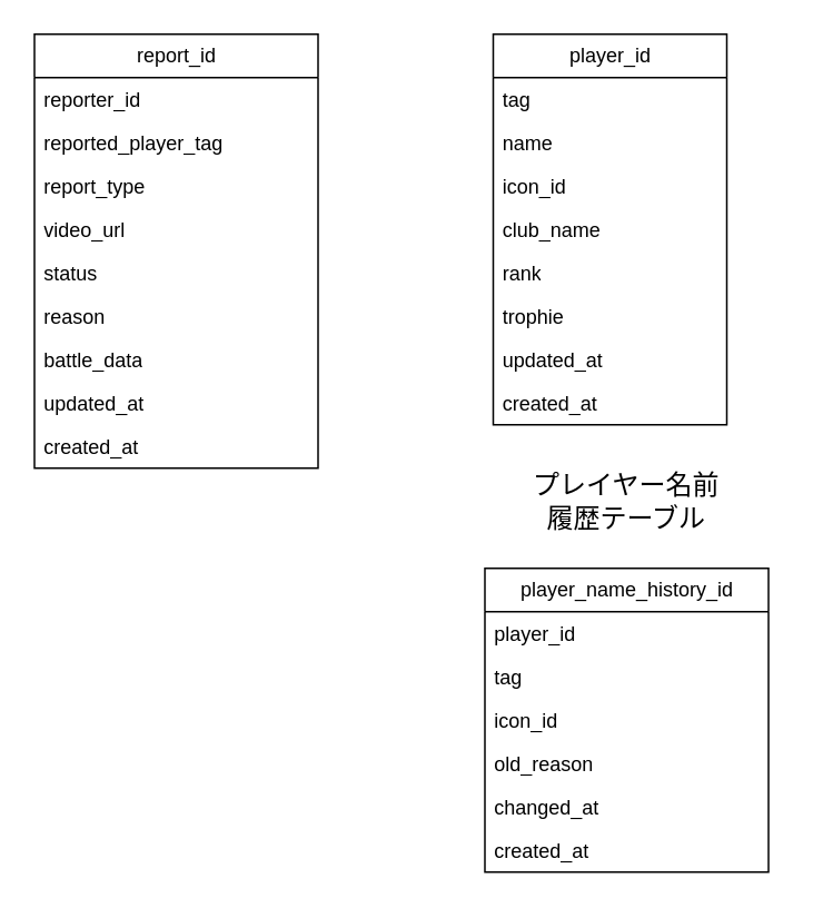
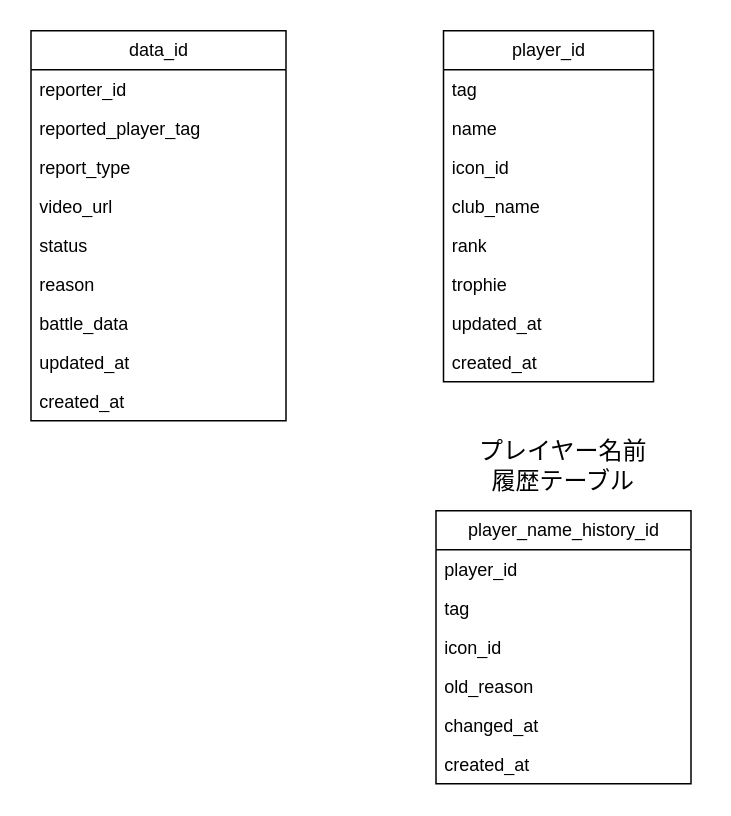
  <mxCell id="0" />
  <mxCell id="1" parent="0" />
- <mxCell id="2" value="&lt;span style=&quot;font-size: 16px;&quot;&gt;プレイヤー名前&lt;/span&gt;&lt;div&gt;&lt;span style=&quot;font-size: 16px;&quot;&gt;履歴&lt;/span&gt;&lt;span style=&quot;font-size: 16px; background-color: transparent; color: light-dark(rgb(0, 0, 0), rgb(255, 255, 255));&quot;&gt;テーブル&lt;/span&gt;&lt;/div&gt;" style="text;html=1;align=center;verticalAlign=middle;whiteSpace=wrap;rounded=0;" parent="1" vertex="1"><mxGeometry x="285" y="270" width="180" height="60" as="geometry" /></mxCell>
+ <mxCell id="2" value="&lt;span style=&quot;font-size: 16px;&quot;&gt;プレイヤー名前&lt;/span&gt;&lt;div&gt;&lt;span style=&quot;font-size: 16px;&quot;&gt;履歴&lt;/span&gt;&lt;span style=&quot;font-size: 16px; background-color: transparent; color: light-dark(rgb(0, 0, 0), rgb(255, 255, 255));&quot;&gt;テーブル&lt;/span&gt;&lt;/div&gt;" style="text;html=1;align=center;verticalAlign=middle;whiteSpace=wrap;rounded=0;" parent="1" vertex="1"><mxGeometry x="285" y="280" width="180" height="60" as="geometry" /></mxCell>
  <mxCell id="3" value="player_id" style="swimlane;fontStyle=0;childLayout=stackLayout;horizontal=1;startSize=26;fillColor=none;horizontalStack=0;resizeParent=1;resizeParentMax=0;resizeLast=0;collapsible=1;marginBottom=0;html=1;" parent="1" vertex="1"><mxGeometry x="295" y="20" width="140" height="234" as="geometry" /></mxCell>
  <mxCell id="4" value="tag" style="text;strokeColor=none;fillColor=none;align=left;verticalAlign=top;spacingLeft=4;spacingRight=4;overflow=hidden;rotatable=0;points=[[0,0.5],[1,0.5]];portConstraint=eastwest;whiteSpace=wrap;html=1;" parent="3" vertex="1"><mxGeometry y="26" width="140" height="26" as="geometry" /></mxCell>
  <mxCell id="5" value="name" style="text;strokeColor=none;fillColor=none;align=left;verticalAlign=top;spacingLeft=4;spacingRight=4;overflow=hidden;rotatable=0;points=[[0,0.5],[1,0.5]];portConstraint=eastwest;whiteSpace=wrap;html=1;" parent="3" vertex="1"><mxGeometry y="52" width="140" height="26" as="geometry" /></mxCell>
  <mxCell id="6" value="icon_id" style="text;strokeColor=none;fillColor=none;align=left;verticalAlign=top;spacingLeft=4;spacingRight=4;overflow=hidden;rotatable=0;points=[[0,0.5],[1,0.5]];portConstraint=eastwest;whiteSpace=wrap;html=1;" parent="3" vertex="1"><mxGeometry y="78" width="140" height="26" as="geometry" /></mxCell>
  <mxCell id="7" value="club_name" style="text;strokeColor=none;fillColor=none;align=left;verticalAlign=top;spacingLeft=4;spacingRight=4;overflow=hidden;rotatable=0;points=[[0,0.5],[1,0.5]];portConstraint=eastwest;whiteSpace=wrap;html=1;" parent="3" vertex="1"><mxGeometry y="104" width="140" height="26" as="geometry" /></mxCell>
  <mxCell id="8" value="rank" style="text;strokeColor=none;fillColor=none;align=left;verticalAlign=top;spacingLeft=4;spacingRight=4;overflow=hidden;rotatable=0;points=[[0,0.5],[1,0.5]];portConstraint=eastwest;whiteSpace=wrap;html=1;" parent="3" vertex="1"><mxGeometry y="130" width="140" height="26" as="geometry" /></mxCell>
  <mxCell id="9" value="trophie" style="text;strokeColor=none;fillColor=none;align=left;verticalAlign=top;spacingLeft=4;spacingRight=4;overflow=hidden;rotatable=0;points=[[0,0.5],[1,0.5]];portConstraint=eastwest;whiteSpace=wrap;html=1;" parent="3" vertex="1"><mxGeometry y="156" width="140" height="26" as="geometry" /></mxCell>
  <mxCell id="10" value="updated_at" style="text;strokeColor=none;fillColor=none;align=left;verticalAlign=top;spacingLeft=4;spacingRight=4;overflow=hidden;rotatable=0;points=[[0,0.5],[1,0.5]];portConstraint=eastwest;whiteSpace=wrap;html=1;" parent="3" vertex="1"><mxGeometry y="182" width="140" height="26" as="geometry" /></mxCell>
  <mxCell id="11" value="created_at" style="text;strokeColor=none;fillColor=none;align=left;verticalAlign=top;spacingLeft=4;spacingRight=4;overflow=hidden;rotatable=0;points=[[0,0.5],[1,0.5]];portConstraint=eastwest;whiteSpace=wrap;html=1;" parent="3" vertex="1"><mxGeometry y="208" width="140" height="26" as="geometry" /></mxCell>
  <mxCell id="12" value="player_name_history_id" style="swimlane;fontStyle=0;childLayout=stackLayout;horizontal=1;startSize=26;fillColor=none;horizontalStack=0;resizeParent=1;resizeParentMax=0;resizeLast=0;collapsible=1;marginBottom=0;html=1;" parent="1" vertex="1"><mxGeometry x="290" y="340" width="170" height="182" as="geometry" /></mxCell>
  <mxCell id="13" value="player_id" style="text;strokeColor=none;fillColor=none;align=left;verticalAlign=top;spacingLeft=4;spacingRight=4;overflow=hidden;rotatable=0;points=[[0,0.5],[1,0.5]];portConstraint=eastwest;whiteSpace=wrap;html=1;" parent="12" vertex="1"><mxGeometry y="26" width="170" height="26" as="geometry" /></mxCell>
  <mxCell id="14" value="tag" style="text;strokeColor=none;fillColor=none;align=left;verticalAlign=top;spacingLeft=4;spacingRight=4;overflow=hidden;rotatable=0;points=[[0,0.5],[1,0.5]];portConstraint=eastwest;whiteSpace=wrap;html=1;" parent="12" vertex="1"><mxGeometry y="52" width="170" height="26" as="geometry" /></mxCell>
  <mxCell id="15" value="icon_id" style="text;strokeColor=none;fillColor=none;align=left;verticalAlign=top;spacingLeft=4;spacingRight=4;overflow=hidden;rotatable=0;points=[[0,0.5],[1,0.5]];portConstraint=eastwest;whiteSpace=wrap;html=1;" parent="12" vertex="1"><mxGeometry y="78" width="170" height="26" as="geometry" /></mxCell>
  <mxCell id="16" value="old_reason" style="text;strokeColor=none;fillColor=none;align=left;verticalAlign=top;spacingLeft=4;spacingRight=4;overflow=hidden;rotatable=0;points=[[0,0.5],[1,0.5]];portConstraint=eastwest;whiteSpace=wrap;html=1;" parent="12" vertex="1"><mxGeometry y="104" width="170" height="26" as="geometry" /></mxCell>
  <mxCell id="17" value="changed_at" style="text;strokeColor=none;fillColor=none;align=left;verticalAlign=top;spacingLeft=4;spacingRight=4;overflow=hidden;rotatable=0;points=[[0,0.5],[1,0.5]];portConstraint=eastwest;whiteSpace=wrap;html=1;" parent="12" vertex="1"><mxGeometry y="130" width="170" height="26" as="geometry" /></mxCell>
  <mxCell id="18" value="created_at" style="text;strokeColor=none;fillColor=none;align=left;verticalAlign=top;spacingLeft=4;spacingRight=4;overflow=hidden;rotatable=0;points=[[0,0.5],[1,0.5]];portConstraint=eastwest;whiteSpace=wrap;html=1;" parent="12" vertex="1"><mxGeometry y="156" width="170" height="26" as="geometry" /></mxCell>
- <mxCell id="19" value="report_id" style="swimlane;fontStyle=0;childLayout=stackLayout;horizontal=1;startSize=26;fillColor=none;horizontalStack=0;resizeParent=1;resizeParentMax=0;resizeLast=0;collapsible=1;marginBottom=0;html=1;" parent="1" vertex="1"><mxGeometry x="20" y="20" width="170" height="260" as="geometry" /></mxCell>
+ <mxCell id="19" value="data_id" style="swimlane;fontStyle=0;childLayout=stackLayout;horizontal=1;startSize=26;fillColor=none;horizontalStack=0;resizeParent=1;resizeParentMax=0;resizeLast=0;collapsible=1;marginBottom=0;html=1;" parent="1" vertex="1"><mxGeometry x="20" y="20" width="170" height="260" as="geometry" /></mxCell>
  <mxCell id="20" value="reporter_id" style="text;strokeColor=none;fillColor=none;align=left;verticalAlign=top;spacingLeft=4;spacingRight=4;overflow=hidden;rotatable=0;points=[[0,0.5],[1,0.5]];portConstraint=eastwest;whiteSpace=wrap;html=1;" parent="19" vertex="1"><mxGeometry y="26" width="170" height="26" as="geometry" /></mxCell>
  <mxCell id="21" value="reported_player_tag" style="text;strokeColor=none;fillColor=none;align=left;verticalAlign=top;spacingLeft=4;spacingRight=4;overflow=hidden;rotatable=0;points=[[0,0.5],[1,0.5]];portConstraint=eastwest;whiteSpace=wrap;html=1;" parent="19" vertex="1"><mxGeometry y="52" width="170" height="26" as="geometry" /></mxCell>
  <mxCell id="22" value="report_type" style="text;strokeColor=none;fillColor=none;align=left;verticalAlign=top;spacingLeft=4;spacingRight=4;overflow=hidden;rotatable=0;points=[[0,0.5],[1,0.5]];portConstraint=eastwest;whiteSpace=wrap;html=1;" parent="19" vertex="1"><mxGeometry y="78" width="170" height="26" as="geometry" /></mxCell>
  <mxCell id="23" value="video_url" style="text;strokeColor=none;fillColor=none;align=left;verticalAlign=top;spacingLeft=4;spacingRight=4;overflow=hidden;rotatable=0;points=[[0,0.5],[1,0.5]];portConstraint=eastwest;whiteSpace=wrap;html=1;" parent="19" vertex="1"><mxGeometry y="104" width="170" height="26" as="geometry" /></mxCell>
  <mxCell id="24" value="status" style="text;strokeColor=none;fillColor=none;align=left;verticalAlign=top;spacingLeft=4;spacingRight=4;overflow=hidden;rotatable=0;points=[[0,0.5],[1,0.5]];portConstraint=eastwest;whiteSpace=wrap;html=1;" parent="19" vertex="1"><mxGeometry y="130" width="170" height="26" as="geometry" /></mxCell>
  <mxCell id="25" value="reason" style="text;strokeColor=none;fillColor=none;align=left;verticalAlign=top;spacingLeft=4;spacingRight=4;overflow=hidden;rotatable=0;points=[[0,0.5],[1,0.5]];portConstraint=eastwest;whiteSpace=wrap;html=1;" parent="19" vertex="1"><mxGeometry y="156" width="170" height="26" as="geometry" /></mxCell>
  <mxCell id="26" value="battle_data" style="text;strokeColor=none;fillColor=none;align=left;verticalAlign=top;spacingLeft=4;spacingRight=4;overflow=hidden;rotatable=0;points=[[0,0.5],[1,0.5]];portConstraint=eastwest;whiteSpace=wrap;html=1;" vertex="1" parent="19"><mxGeometry y="182" width="170" height="26" as="geometry" /></mxCell>
  <mxCell id="27" value="updated_at" style="text;strokeColor=none;fillColor=none;align=left;verticalAlign=top;spacingLeft=4;spacingRight=4;overflow=hidden;rotatable=0;points=[[0,0.5],[1,0.5]];portConstraint=eastwest;whiteSpace=wrap;html=1;" parent="19" vertex="1"><mxGeometry y="208" width="170" height="26" as="geometry" /></mxCell>
  <mxCell id="28" value="created_at" style="text;strokeColor=none;fillColor=none;align=left;verticalAlign=top;spacingLeft=4;spacingRight=4;overflow=hidden;rotatable=0;points=[[0,0.5],[1,0.5]];portConstraint=eastwest;whiteSpace=wrap;html=1;" parent="19" vertex="1"><mxGeometry y="234" width="170" height="26" as="geometry" /></mxCell>
